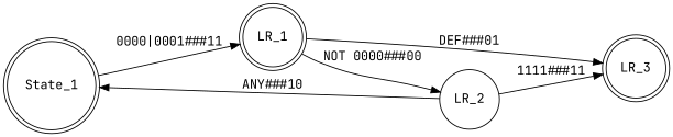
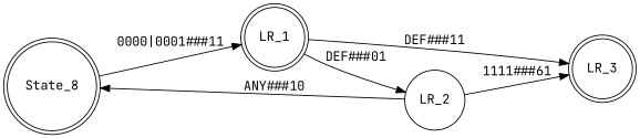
  digraph {
    fontname="JetBrains Mono"
    rankdir=LR
    node [fontname="JetBrains Mono" shape=doublecircle]
    edge [fontname="JetBrains Mono"]
-   n1 [label=State_1 moore=01]
+   n1 [label=State_8 moore=01]
    LR_1
    LR_2 [shape=circle]
    LR_3
    n1 -> LR_1 [label="0000|0001###11"]
-   LR_1 -> LR_2 [label="NOT 0000###00"]
-   LR_1 -> LR_3 [label="DEF###01"]
+   LR_1 -> LR_2 [label="DEF###01"]
+   LR_1 -> LR_3 [label="DEF###11"]
    LR_2 -> n1 [label="ANY###10"]
-   LR_2 -> LR_3 [label="1111###11"]
+   LR_2 -> LR_3 [label="1111###61"]
  }
